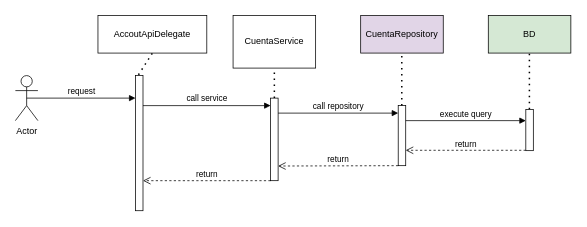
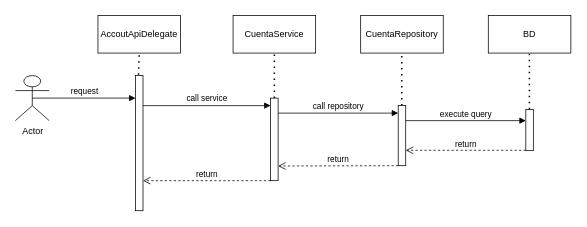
  <mxCell id="0" />
  <mxCell id="1" parent="0" />
- <mxCell id="2" value="Actor" style="shape=umlActor;verticalLabelPosition=bottom;verticalAlign=top;html=1;outlineConnect=0;" vertex="1" parent="1"><mxGeometry x="20" y="100" width="30" height="60" as="geometry" /></mxCell>
- <mxCell id="3" value="AccoutApiDelegate" style="html=1;whiteSpace=wrap;" vertex="1" parent="1"><mxGeometry x="130" y="20" width="145" height="50" as="geometry" /></mxCell>
- <mxCell id="4" value="CuentaService" style="html=1;whiteSpace=wrap;" vertex="1" parent="1"><mxGeometry x="310" y="20" width="110" height="70" as="geometry" /></mxCell>
- <mxCell id="5" value="CuentaRepository" style="html=1;whiteSpace=wrap;fillColor=#e1d5e7;" vertex="1" parent="1"><mxGeometry x="480" y="20" width="110" height="50" as="geometry" /></mxCell>
- <mxCell id="6" value="BD" style="html=1;whiteSpace=wrap;fillColor=#d5e8d4;" vertex="1" parent="1"><mxGeometry x="650" y="20" width="110" height="50" as="geometry" /></mxCell>
+ <mxCell id="2" value="Actor" style="shape=umlActor;verticalLabelPosition=bottom;verticalAlign=top;html=1;outlineConnect=0;" vertex="1" parent="1"><mxGeometry x="20" y="100" width="45" height="60" as="geometry" /></mxCell>
+ <mxCell id="3" value="AccoutApiDelegate" style="html=1;whiteSpace=wrap;" vertex="1" parent="1"><mxGeometry x="130" y="20" width="110" height="50" as="geometry" /></mxCell>
+ <mxCell id="4" value="CuentaService" style="html=1;whiteSpace=wrap;" vertex="1" parent="1"><mxGeometry x="310" y="20" width="110" height="50" as="geometry" /></mxCell>
+ <mxCell id="5" value="CuentaRepository" style="html=1;whiteSpace=wrap;" vertex="1" parent="1"><mxGeometry x="480" y="20" width="110" height="50" as="geometry" /></mxCell>
+ <mxCell id="6" value="BD" style="html=1;whiteSpace=wrap;" vertex="1" parent="1"><mxGeometry x="650" y="20" width="110" height="50" as="geometry" /></mxCell>
  <mxCell id="7" value="" style="html=1;points=[[0,0,0,0,5],[0,1,0,0,-5],[1,0,0,0,5],[1,1,0,0,-5]];perimeter=orthogonalPerimeter;outlineConnect=0;targetShapes=umlLifeline;portConstraint=eastwest;newEdgeStyle={&quot;curved&quot;:0,&quot;rounded&quot;:0};" vertex="1" parent="1"><mxGeometry x="180" y="100" width="10" height="180" as="geometry" /></mxCell>
  <mxCell id="8" value="" style="html=1;points=[[0,0,0,0,5],[0,1,0,0,-5],[1,0,0,0,5],[1,1,0,0,-5]];perimeter=orthogonalPerimeter;outlineConnect=0;targetShapes=umlLifeline;portConstraint=eastwest;newEdgeStyle={&quot;curved&quot;:0,&quot;rounded&quot;:0};" vertex="1" parent="1"><mxGeometry x="360" y="130" width="10" height="110" as="geometry" /></mxCell>
  <mxCell id="9" value="" style="html=1;points=[[0,0,0,0,5],[0,1,0,0,-5],[1,0,0,0,5],[1,1,0,0,-5]];perimeter=orthogonalPerimeter;outlineConnect=0;targetShapes=umlLifeline;portConstraint=eastwest;newEdgeStyle={&quot;curved&quot;:0,&quot;rounded&quot;:0};" vertex="1" parent="1"><mxGeometry x="530" y="140" width="10" height="80" as="geometry" /></mxCell>
  <mxCell id="10" value="" style="html=1;points=[[0,0,0,0,5],[0,1,0,0,-5],[1,0,0,0,5],[1,1,0,0,-5]];perimeter=orthogonalPerimeter;outlineConnect=0;targetShapes=umlLifeline;portConstraint=eastwest;newEdgeStyle={&quot;curved&quot;:0,&quot;rounded&quot;:0};" vertex="1" parent="1"><mxGeometry x="700" y="145" width="10" height="55" as="geometry" /></mxCell>
  <mxCell id="11" value="call service" style="html=1;verticalAlign=bottom;endArrow=block;curved=0;rounded=0;" edge="1" parent="1"><mxGeometry width="80" relative="1" as="geometry"><mxPoint x="190" y="140" as="sourcePoint" /><mxPoint x="360" y="140" as="targetPoint" /></mxGeometry></mxCell>
  <mxCell id="12" value="request" style="html=1;verticalAlign=bottom;endArrow=block;curved=0;rounded=0;exitX=0.5;exitY=0.5;exitDx=0;exitDy=0;exitPerimeter=0;" edge="1" parent="1" source="2"><mxGeometry width="80" relative="1" as="geometry"><mxPoint x="50" y="130" as="sourcePoint" /><mxPoint x="180" y="130" as="targetPoint" /></mxGeometry></mxCell>
  <mxCell id="13" value="call repository" style="html=1;verticalAlign=bottom;endArrow=block;curved=0;rounded=0;" edge="1" parent="1"><mxGeometry width="80" relative="1" as="geometry"><mxPoint x="370" y="150" as="sourcePoint" /><mxPoint x="530" y="150" as="targetPoint" /></mxGeometry></mxCell>
  <mxCell id="14" value="execute query" style="html=1;verticalAlign=bottom;endArrow=block;curved=0;rounded=0;" edge="1" parent="1" source="9"><mxGeometry width="80" relative="1" as="geometry"><mxPoint x="550" y="160" as="sourcePoint" /><mxPoint x="700" y="160" as="targetPoint" /></mxGeometry></mxCell>
  <mxCell id="15" value="" style="endArrow=none;dashed=1;html=1;dashPattern=1 3;strokeWidth=2;rounded=0;entryX=0.5;entryY=1;entryDx=0;entryDy=0;exitX=0.4;exitY=-0.006;exitDx=0;exitDy=0;exitPerimeter=0;" edge="1" parent="1" source="7" target="3"><mxGeometry width="50" height="50" relative="1" as="geometry"><mxPoint x="370" y="530" as="sourcePoint" /><mxPoint x="420" y="480" as="targetPoint" /></mxGeometry></mxCell>
  <mxCell id="16" value="" style="endArrow=none;dashed=1;html=1;dashPattern=1 3;strokeWidth=2;rounded=0;entryX=0.5;entryY=1;entryDx=0;entryDy=0;exitX=0.5;exitY=0;exitDx=0;exitDy=0;exitPerimeter=0;" edge="1" parent="1" source="8" target="4"><mxGeometry width="50" height="50" relative="1" as="geometry"><mxPoint x="194" y="109" as="sourcePoint" /><mxPoint x="195" y="80" as="targetPoint" /><Array as="points" /></mxGeometry></mxCell>
  <mxCell id="17" value="" style="endArrow=none;dashed=1;html=1;dashPattern=1 3;strokeWidth=2;rounded=0;entryX=0.5;entryY=1;entryDx=0;entryDy=0;" edge="1" parent="1" source="9"><mxGeometry width="50" height="50" relative="1" as="geometry"><mxPoint x="534.76" y="130" as="sourcePoint" /><mxPoint x="534.76" y="70" as="targetPoint" /><Array as="points" /></mxGeometry></mxCell>
  <mxCell id="18" value="" style="endArrow=none;dashed=1;html=1;dashPattern=1 3;strokeWidth=2;rounded=0;entryX=0.5;entryY=1;entryDx=0;entryDy=0;" edge="1" parent="1" source="10"><mxGeometry width="50" height="50" relative="1" as="geometry"><mxPoint x="705" y="140" as="sourcePoint" /><mxPoint x="704.76" y="70" as="targetPoint" /><Array as="points" /></mxGeometry></mxCell>
  <mxCell id="19" value="return" style="html=1;verticalAlign=bottom;endArrow=open;dashed=1;endSize=8;curved=0;rounded=0;" edge="1" parent="1" target="9"><mxGeometry relative="1" as="geometry"><mxPoint x="700" y="199.52" as="sourcePoint" /><mxPoint x="620" y="199.52" as="targetPoint" /></mxGeometry></mxCell>
  <mxCell id="20" value="return" style="html=1;verticalAlign=bottom;endArrow=open;dashed=1;endSize=8;curved=0;rounded=0;" edge="1" parent="1"><mxGeometry relative="1" as="geometry"><mxPoint x="530" y="220" as="sourcePoint" /><mxPoint x="370" y="220.48" as="targetPoint" /></mxGeometry></mxCell>
  <mxCell id="21" value="return" style="html=1;verticalAlign=bottom;endArrow=open;dashed=1;endSize=8;curved=0;rounded=0;" edge="1" parent="1" target="7"><mxGeometry relative="1" as="geometry"><mxPoint x="360" y="240" as="sourcePoint" /><mxPoint x="200" y="240.48" as="targetPoint" /></mxGeometry></mxCell>
